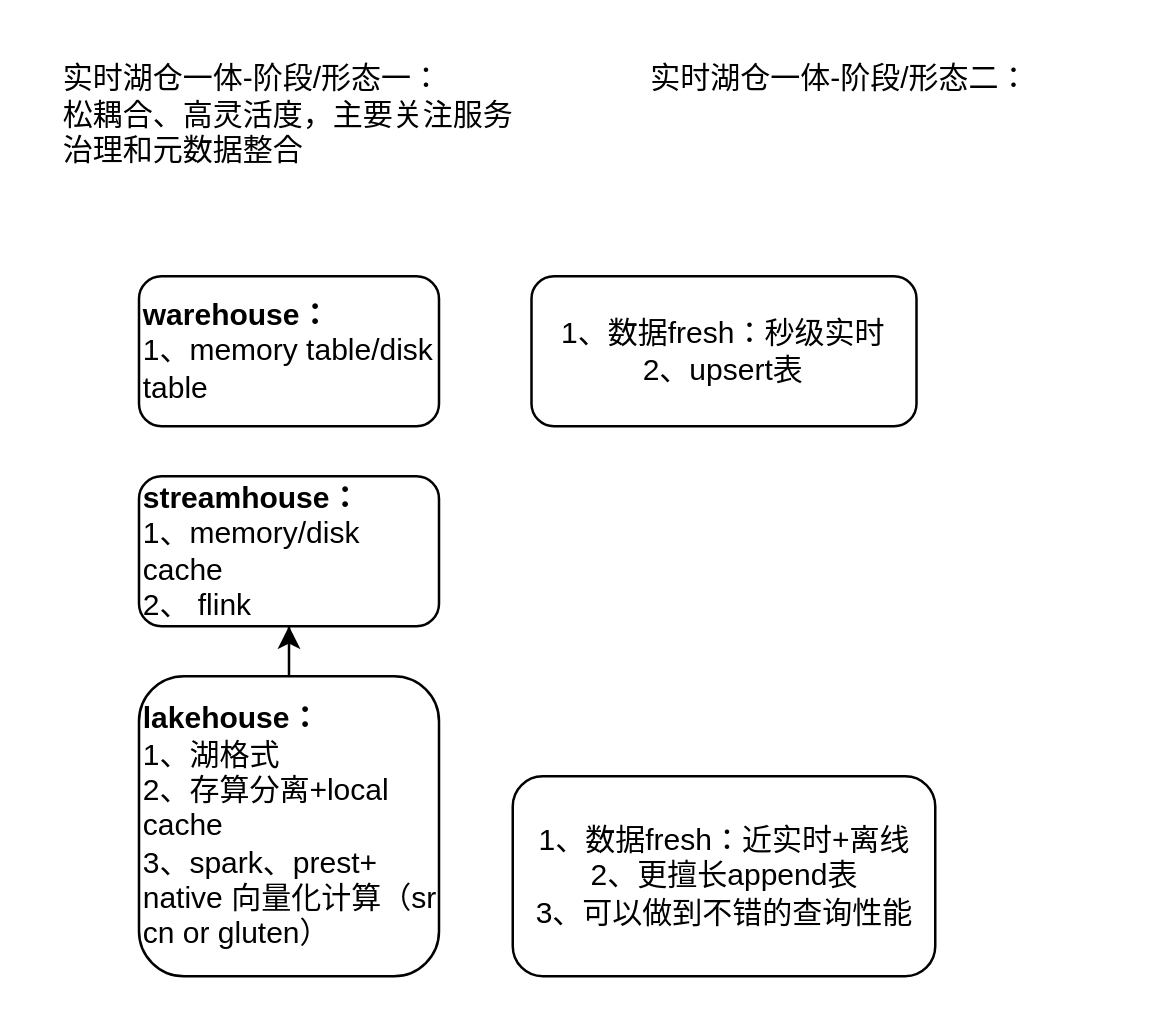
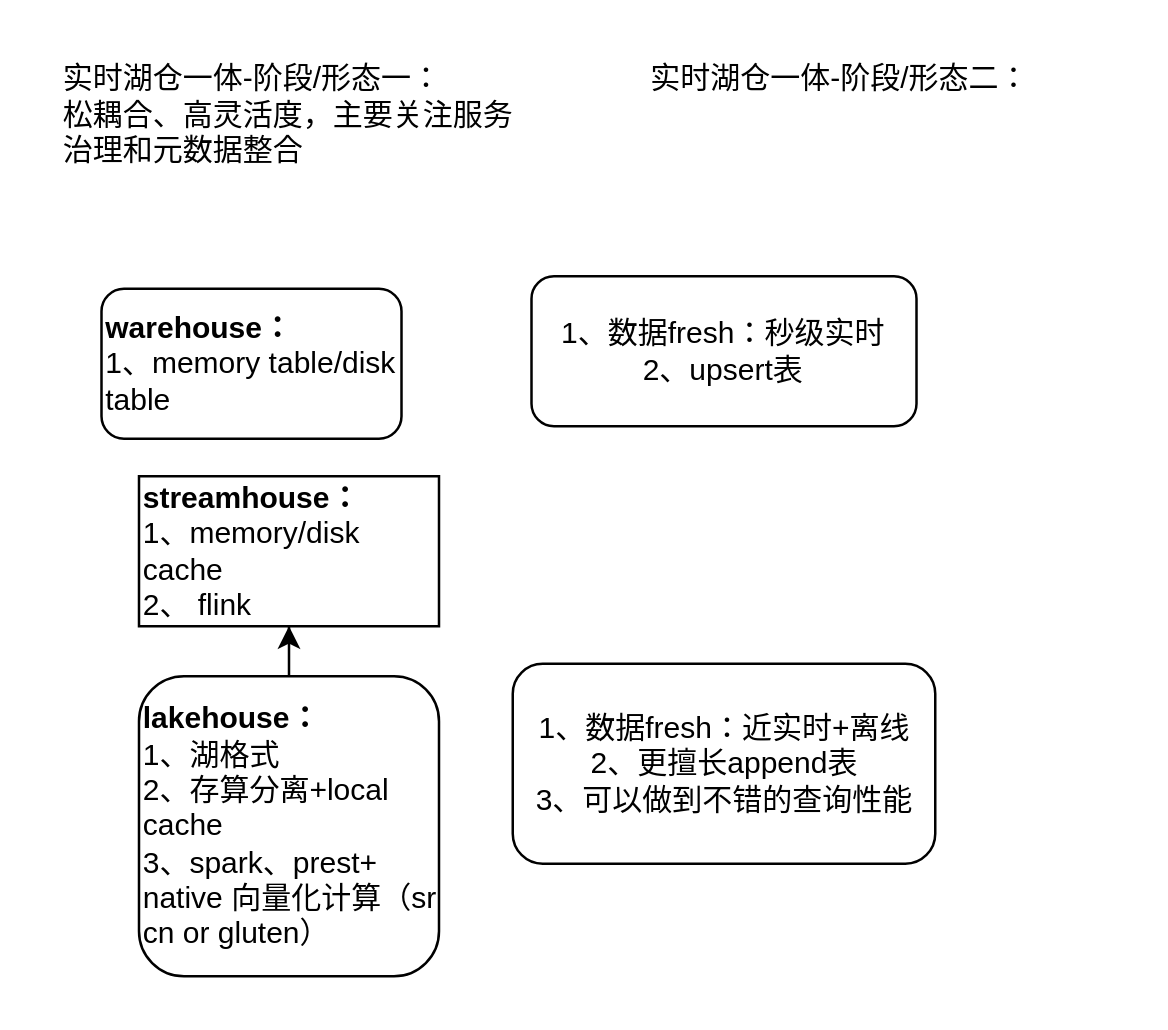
  <mxCell id="0" />
  <mxCell id="1" parent="0" />
- <mxCell id="2" value="&lt;b&gt;warehouse：&lt;br&gt;&lt;/b&gt;1、memory table/disk table" style="rounded=1;whiteSpace=wrap;html=1;align=left;" vertex="1" parent="1"><mxGeometry x="55" y="110" width="120" height="60" as="geometry" /></mxCell>
+ <mxCell id="2" value="&lt;b&gt;warehouse：&lt;br&gt;&lt;/b&gt;1、memory table/disk table" style="rounded=1;whiteSpace=wrap;html=1;align=left;" vertex="1" parent="1"><mxGeometry x="40" y="115" width="120" height="60" as="geometry" /></mxCell>
  <mxCell id="3" style="edgeStyle=orthogonalEdgeStyle;rounded=0;orthogonalLoop=1;jettySize=auto;html=1;entryX=0.5;entryY=1;entryDx=0;entryDy=0;" edge="1" parent="1" source="4" target="7"><mxGeometry relative="1" as="geometry" /></mxCell>
  <mxCell id="4" value="&lt;b&gt;lakehouse：&lt;br&gt;&lt;/b&gt;1、湖格式&lt;br&gt;2、存算分离+local cache&lt;br&gt;3、spark、prest+ native 向量化计算（sr cn or gluten）" style="rounded=1;whiteSpace=wrap;html=1;align=left;" vertex="1" parent="1"><mxGeometry x="55" y="270" width="120" height="120" as="geometry" /></mxCell>
  <mxCell id="5" value="&lt;br&gt;实时湖仓一体-阶段/形态一：&lt;br&gt;松耦合、高灵活度，主要关注服务治理和元数据整合" style="text;html=1;strokeColor=none;fillColor=none;spacing=5;spacingTop=-20;whiteSpace=wrap;overflow=hidden;rounded=0;" vertex="1" parent="1"><mxGeometry x="20" y="20" width="190" height="70" as="geometry" /></mxCell>
  <mxCell id="6" value="&lt;br&gt;实时湖仓一体-阶段/形态二：&lt;br&gt;" style="text;html=1;strokeColor=none;fillColor=none;spacing=5;spacingTop=-20;whiteSpace=wrap;overflow=hidden;rounded=0;" vertex="1" parent="1"><mxGeometry x="255" y="20" width="190" height="70" as="geometry" /></mxCell>
- <mxCell id="7" value="&lt;b&gt;streamhouse：&lt;br&gt;&lt;/b&gt;1、memory/disk cache&lt;br&gt;2、 flink" style="rounded=1;whiteSpace=wrap;html=1;align=left;" vertex="1" parent="1"><mxGeometry x="55" y="190" width="120" height="60" as="geometry" /></mxCell>
- <mxCell id="8" value="1、数据fresh：近实时+离线&lt;br&gt;2、更擅长append表&lt;br&gt;3、可以做到不错的查询性能" style="rounded=1;whiteSpace=wrap;html=1;" vertex="1" parent="1"><mxGeometry x="204.5" y="310" width="169" height="80" as="geometry" /></mxCell>
+ <mxCell id="7" value="&lt;b&gt;streamhouse：&lt;br&gt;&lt;/b&gt;1、memory/disk cache&lt;br&gt;2、 flink" style="whiteSpace=wrap;html=1;align=left;rounded=0;" vertex="1" parent="1"><mxGeometry x="55" y="190" width="120" height="60" as="geometry" /></mxCell>
+ <mxCell id="8" value="1、数据fresh：近实时+离线&lt;br&gt;2、更擅长append表&lt;br&gt;3、可以做到不错的查询性能" style="rounded=1;whiteSpace=wrap;html=1;" vertex="1" parent="1"><mxGeometry x="204.5" y="265" width="169" height="80" as="geometry" /></mxCell>
  <mxCell id="9" value="1、数据fresh：秒级实时&lt;br&gt;2、upsert表" style="rounded=1;whiteSpace=wrap;html=1;" vertex="1" parent="1"><mxGeometry x="212" y="110" width="154" height="60" as="geometry" /></mxCell>
